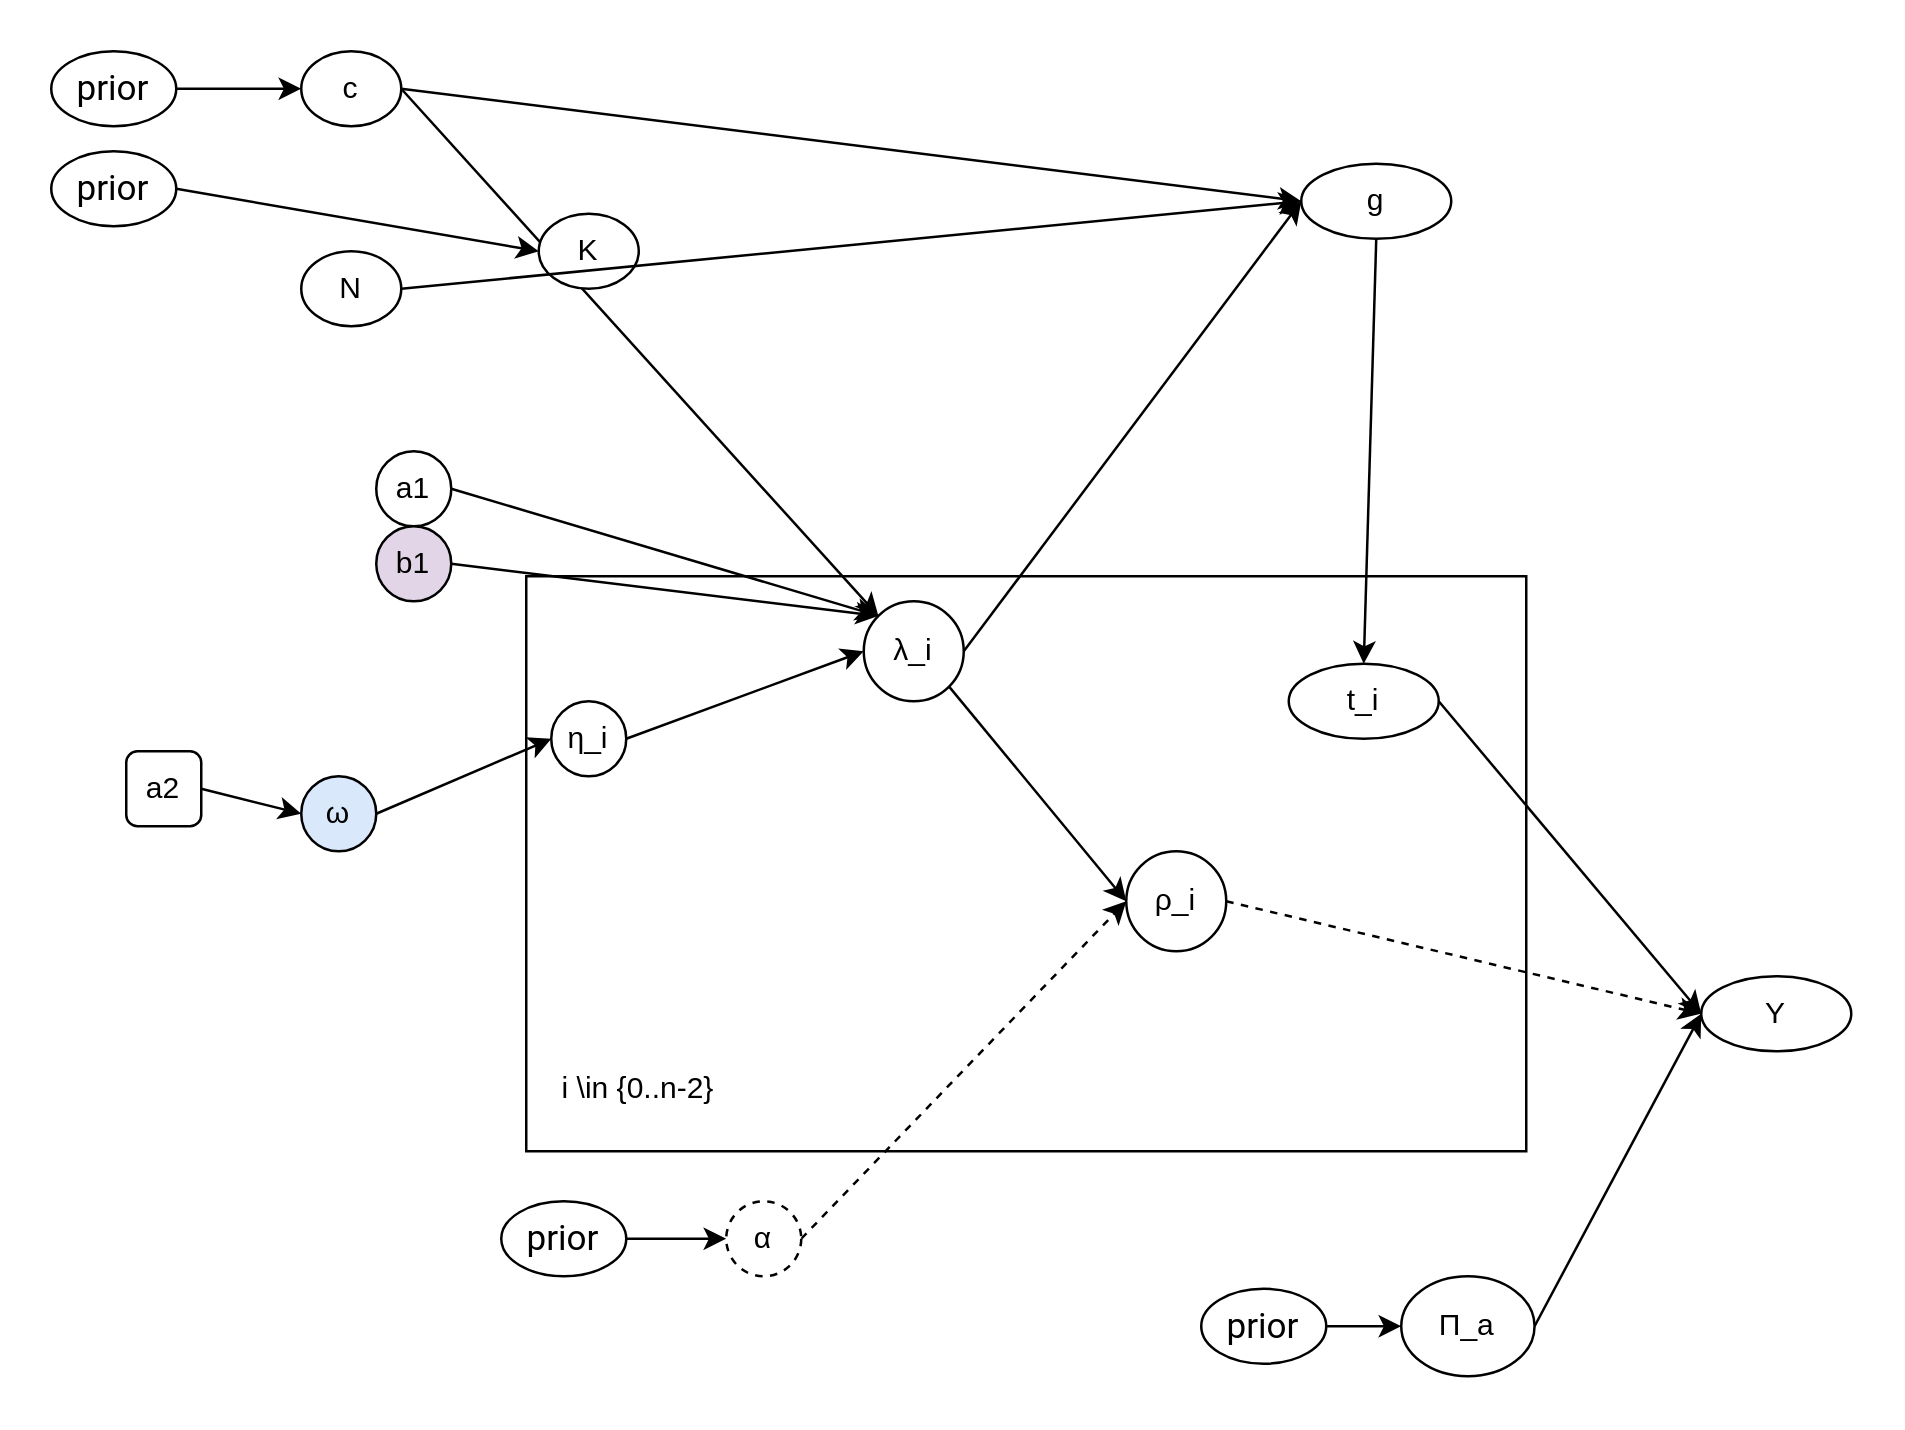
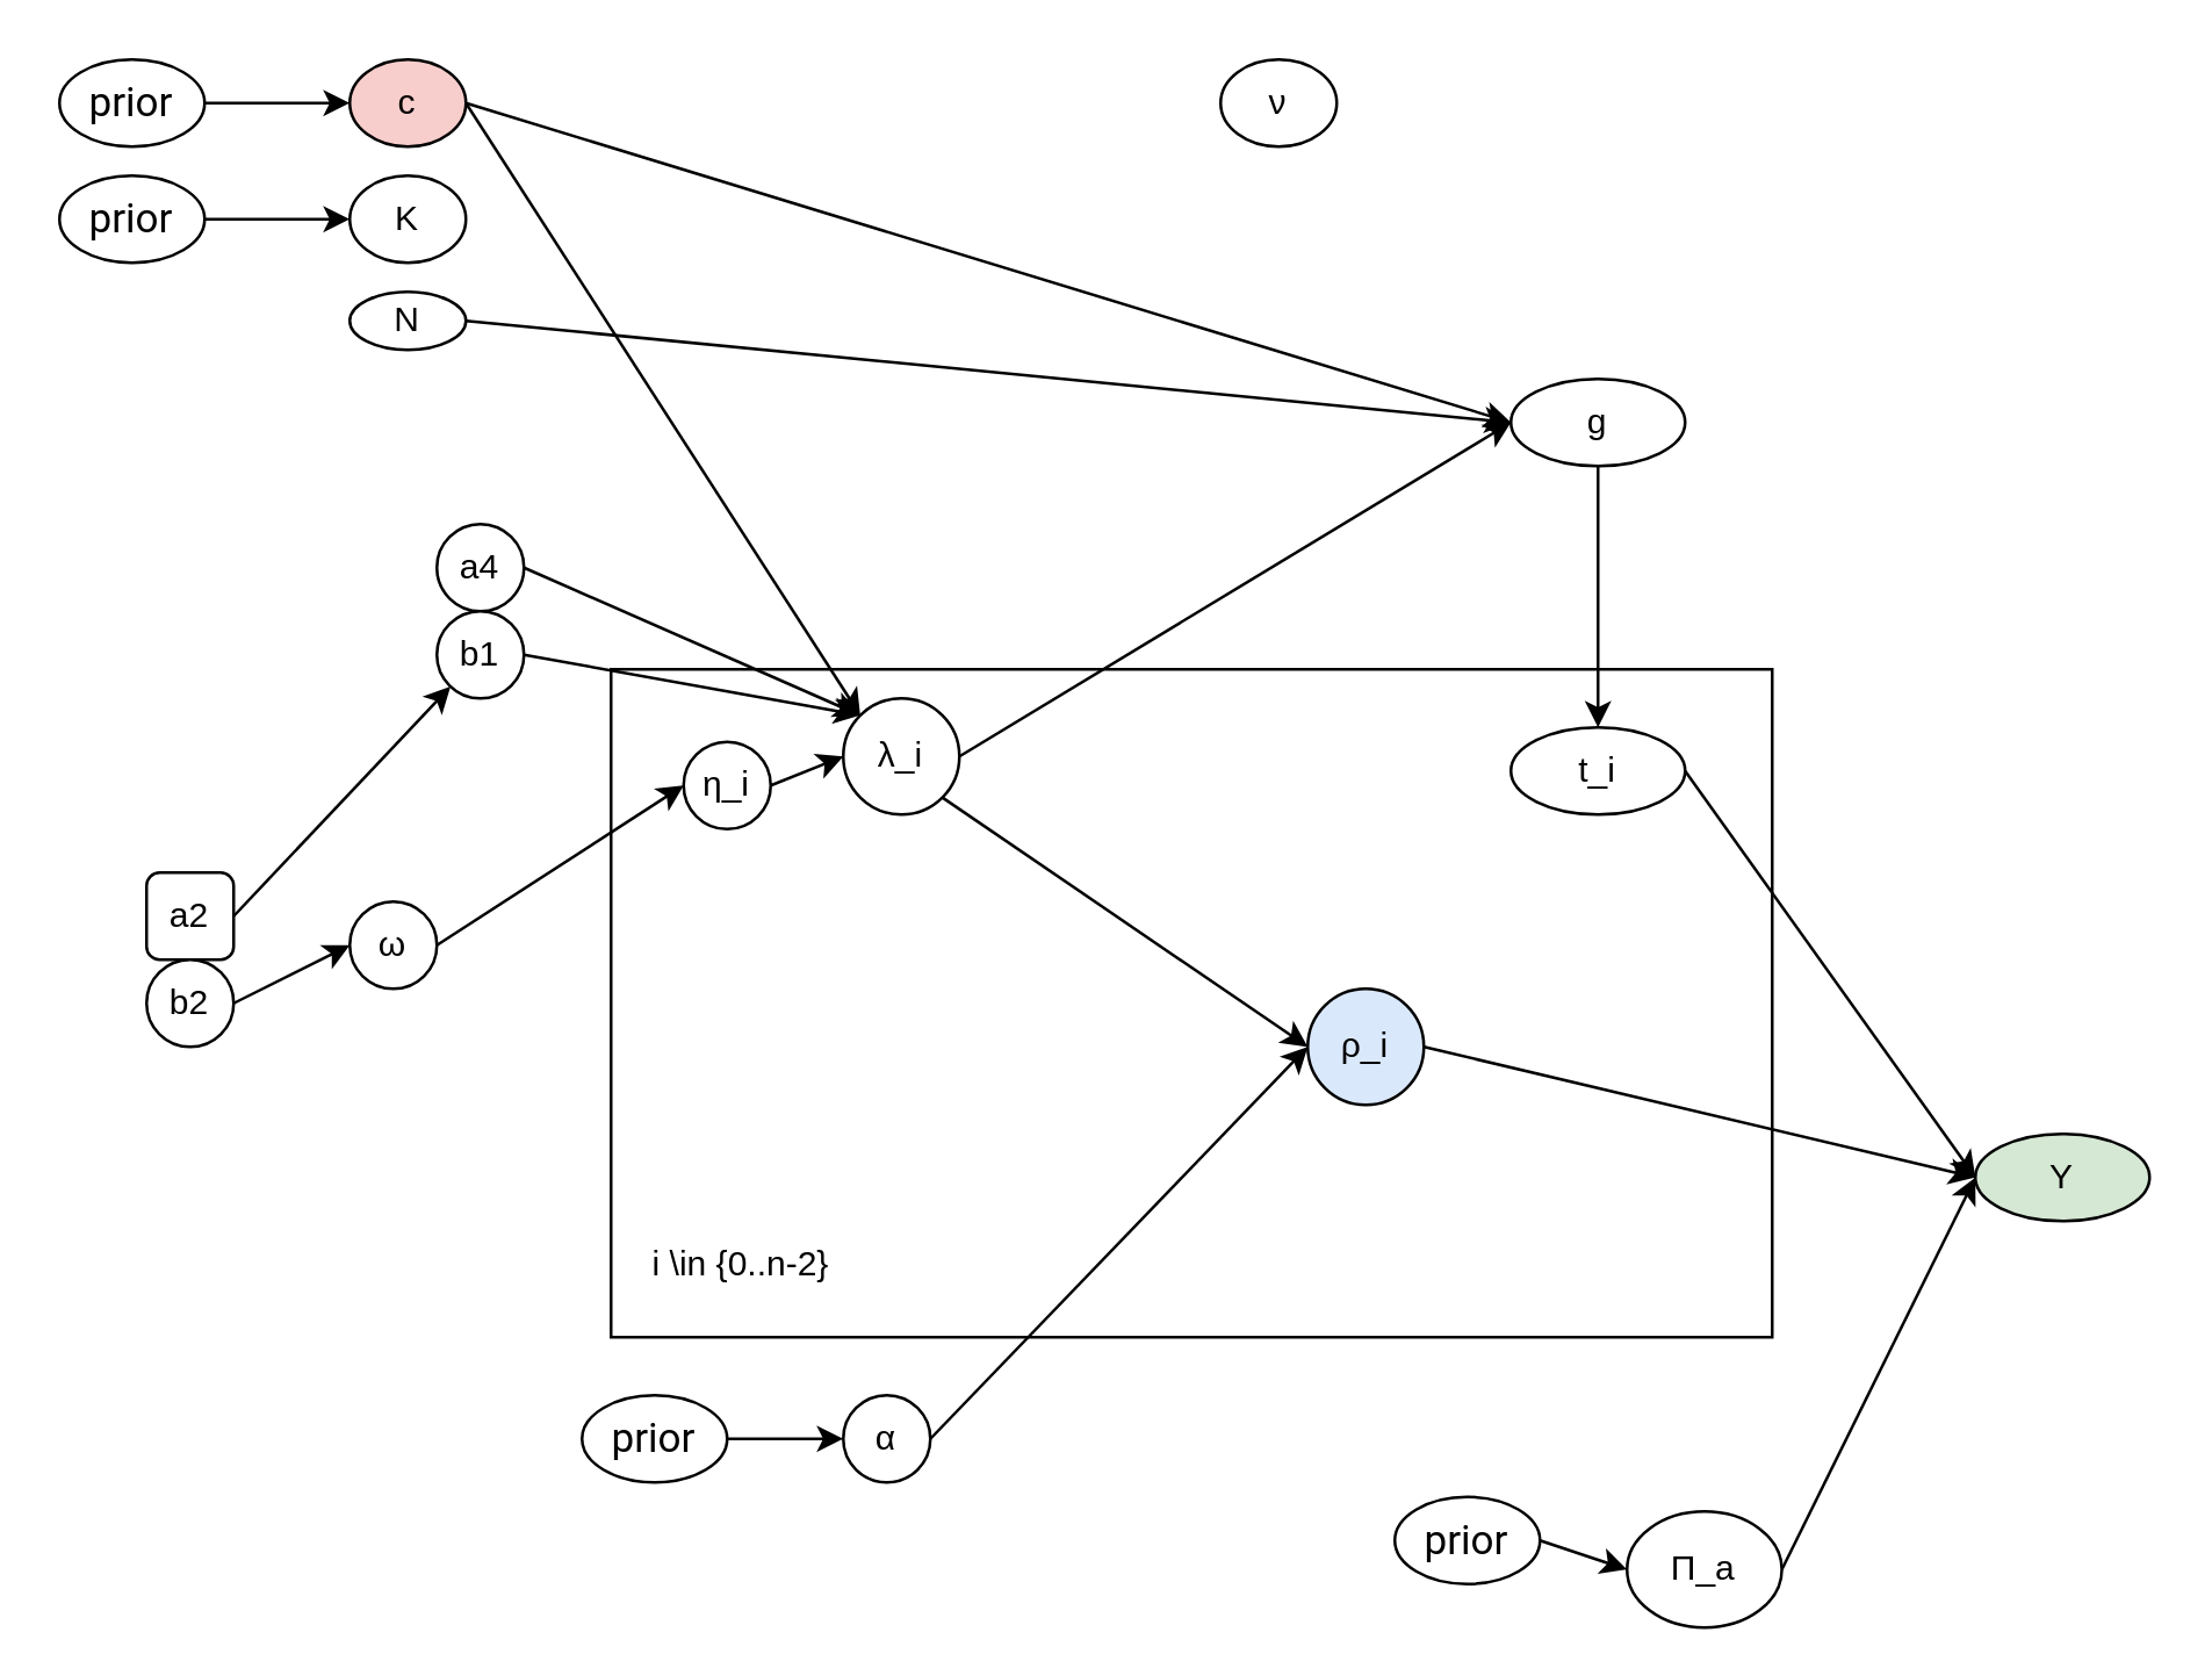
  <mxCell id="0" />
  <mxCell id="1" parent="0" />
  <mxCell id="2" value="" style="rounded=0;whiteSpace=wrap;html=1;" parent="1" vertex="1"><mxGeometry x="210" y="230" width="400" height="230" as="geometry" /></mxCell>
  <mxCell id="3" style="edgeStyle=none;rounded=0;orthogonalLoop=1;jettySize=auto;html=1;exitX=1;exitY=0.5;exitDx=0;exitDy=0;entryX=0;entryY=0.5;entryDx=0;entryDy=0;" parent="1" source="5" target="15" edge="1"><mxGeometry relative="1" as="geometry" /></mxCell>
  <mxCell id="4" style="edgeStyle=none;rounded=0;orthogonalLoop=1;jettySize=auto;html=1;exitX=1;exitY=0.5;exitDx=0;exitDy=0;entryX=0;entryY=0;entryDx=0;entryDy=0;" parent="1" source="5" target="22" edge="1"><mxGeometry relative="1" as="geometry"><mxPoint x="310" y="180" as="targetPoint" /></mxGeometry></mxCell>
- <mxCell id="5" value="c" style="ellipse;whiteSpace=wrap;html=1;" parent="1" vertex="1"><mxGeometry x="120" y="20" width="40" height="30" as="geometry" /></mxCell>
- <mxCell id="6" value="K" style="ellipse;whiteSpace=wrap;html=1;" parent="1" vertex="1"><mxGeometry x="215" y="85" width="40" height="30" as="geometry" /></mxCell>
+ <mxCell id="5" value="c" style="ellipse;whiteSpace=wrap;html=1;fillColor=#f8cecc;" parent="1" vertex="1"><mxGeometry x="120" y="20" width="40" height="30" as="geometry" /></mxCell>
+ <mxCell id="6" value="K" style="ellipse;whiteSpace=wrap;html=1;" parent="1" vertex="1"><mxGeometry x="120" y="60" width="40" height="30" as="geometry" /></mxCell>
  <mxCell id="7" style="edgeStyle=none;rounded=0;orthogonalLoop=1;jettySize=auto;html=1;exitX=1;exitY=0.5;exitDx=0;exitDy=0;entryX=0;entryY=0.5;entryDx=0;entryDy=0;" parent="1" source="8" target="15" edge="1"><mxGeometry relative="1" as="geometry"><mxPoint x="400" y="195" as="targetPoint" /></mxGeometry></mxCell>
- <mxCell id="8" value="N" style="ellipse;whiteSpace=wrap;html=1;" parent="1" vertex="1"><mxGeometry x="120" y="100" width="40" height="30" as="geometry" /></mxCell>
+ <mxCell id="8" value="N" style="ellipse;whiteSpace=wrap;html=1;" parent="1" vertex="1"><mxGeometry x="120" y="100" width="40" height="20" as="geometry" /></mxCell>
  <mxCell id="9" style="edgeStyle=none;rounded=0;orthogonalLoop=1;jettySize=auto;html=1;exitX=1;exitY=0.5;exitDx=0;exitDy=0;entryX=0;entryY=0.5;entryDx=0;entryDy=0;" parent="1" source="10" target="13" edge="1"><mxGeometry relative="1" as="geometry" /></mxCell>
- <mxCell id="10" value="Π_a" style="ellipse;whiteSpace=wrap;html=1;" parent="1" vertex="1"><mxGeometry x="560" y="510" width="53.33" height="40" as="geometry" /></mxCell>
- <mxCell id="11" style="edgeStyle=none;rounded=0;orthogonalLoop=1;jettySize=auto;html=1;exitX=1;exitY=0.5;exitDx=0;exitDy=0;entryX=0;entryY=0.5;entryDx=0;entryDy=0;dashed=1;" parent="1" source="12" target="37" edge="1"><mxGeometry relative="1" as="geometry" /></mxCell>
- <mxCell id="12" value="α" style="ellipse;whiteSpace=wrap;html=1;dashed=1;" parent="1" vertex="1"><mxGeometry x="290" y="480" width="30" height="30" as="geometry" /></mxCell>
- <mxCell id="13" value="Y" style="ellipse;whiteSpace=wrap;html=1;" parent="1" vertex="1"><mxGeometry x="680" y="390" width="60" height="30" as="geometry" /></mxCell>
+ <mxCell id="10" value="Π_a" style="ellipse;whiteSpace=wrap;html=1;" parent="1" vertex="1"><mxGeometry x="560" y="520" width="53.33" height="40" as="geometry" /></mxCell>
+ <mxCell id="11" style="edgeStyle=none;rounded=0;orthogonalLoop=1;jettySize=auto;html=1;exitX=1;exitY=0.5;exitDx=0;exitDy=0;entryX=0;entryY=0.5;entryDx=0;entryDy=0;" parent="1" source="12" target="37" edge="1"><mxGeometry relative="1" as="geometry" /></mxCell>
+ <mxCell id="12" value="α" style="ellipse;whiteSpace=wrap;html=1;" parent="1" vertex="1"><mxGeometry x="290" y="480" width="30" height="30" as="geometry" /></mxCell>
+ <mxCell id="13" value="Y" style="ellipse;whiteSpace=wrap;html=1;fillColor=#d5e8d4;" parent="1" vertex="1"><mxGeometry x="680" y="390" width="60" height="30" as="geometry" /></mxCell>
  <mxCell id="14" style="edgeStyle=none;rounded=0;orthogonalLoop=1;jettySize=auto;html=1;exitX=0.5;exitY=1;exitDx=0;exitDy=0;entryX=0.5;entryY=0;entryDx=0;entryDy=0;" parent="1" source="15" target="41" edge="1"><mxGeometry relative="1" as="geometry" /></mxCell>
- <mxCell id="15" value="g" style="ellipse;whiteSpace=wrap;html=1;" parent="1" vertex="1"><mxGeometry x="520" y="65" width="60" height="30" as="geometry" /></mxCell>
+ <mxCell id="15" value="g" style="ellipse;whiteSpace=wrap;html=1;" parent="1" vertex="1"><mxGeometry x="520" y="130" width="60" height="30" as="geometry" /></mxCell>
  <mxCell id="16" style="edgeStyle=none;rounded=0;orthogonalLoop=1;jettySize=auto;html=1;exitX=1;exitY=0.5;exitDx=0;exitDy=0;entryX=0;entryY=0.5;entryDx=0;entryDy=0;" parent="1" source="17" target="5" edge="1"><mxGeometry relative="1" as="geometry" /></mxCell>
  <mxCell id="17" value="&lt;div style=&quot;text-align: left;&quot;&gt;&lt;font face=&quot;Roboto, arial, sans-serif&quot;&gt;&lt;span style=&quot;font-size: 14px;&quot;&gt;prior&lt;/span&gt;&lt;/font&gt;&lt;br&gt;&lt;/div&gt;" style="ellipse;whiteSpace=wrap;html=1;" parent="1" vertex="1"><mxGeometry x="20" y="20" width="50" height="30" as="geometry" /></mxCell>
  <mxCell id="18" style="edgeStyle=none;rounded=0;orthogonalLoop=1;jettySize=auto;html=1;exitX=1;exitY=0.5;exitDx=0;exitDy=0;entryX=0;entryY=0.5;entryDx=0;entryDy=0;" parent="1" source="19" target="6" edge="1"><mxGeometry relative="1" as="geometry" /></mxCell>
  <mxCell id="19" value="&lt;div style=&quot;text-align: left;&quot;&gt;&lt;font face=&quot;Roboto, arial, sans-serif&quot;&gt;&lt;span style=&quot;font-size: 14px;&quot;&gt;prior&lt;/span&gt;&lt;/font&gt;&lt;/div&gt;" style="ellipse;whiteSpace=wrap;html=1;" parent="1" vertex="1"><mxGeometry x="20" y="60" width="50" height="30" as="geometry" /></mxCell>
  <mxCell id="20" style="edgeStyle=none;rounded=0;orthogonalLoop=1;jettySize=auto;html=1;exitX=1;exitY=0.5;exitDx=0;exitDy=0;entryX=0;entryY=0.5;entryDx=0;entryDy=0;" parent="1" source="22" target="15" edge="1"><mxGeometry relative="1" as="geometry" /></mxCell>
  <mxCell id="21" style="edgeStyle=none;rounded=0;orthogonalLoop=1;jettySize=auto;html=1;exitX=1;exitY=1;exitDx=0;exitDy=0;entryX=0;entryY=0.5;entryDx=0;entryDy=0;" parent="1" source="22" target="37" edge="1"><mxGeometry relative="1" as="geometry" /></mxCell>
- <mxCell id="22" value="λ_i" style="ellipse;whiteSpace=wrap;html=1;" parent="1" vertex="1"><mxGeometry x="345" y="240" width="40" height="40" as="geometry" /></mxCell>
+ <mxCell id="22" value="λ_i" style="ellipse;whiteSpace=wrap;html=1;" parent="1" vertex="1"><mxGeometry x="290" y="240" width="40" height="40" as="geometry" /></mxCell>
  <mxCell id="23" style="edgeStyle=none;rounded=0;orthogonalLoop=1;jettySize=auto;html=1;exitX=1;exitY=0.5;exitDx=0;exitDy=0;entryX=0;entryY=0;entryDx=0;entryDy=0;" parent="1" source="24" target="22" edge="1"><mxGeometry relative="1" as="geometry" /></mxCell>
- <mxCell id="24" value="a1" style="ellipse;whiteSpace=wrap;html=1;" parent="1" vertex="1"><mxGeometry x="150" y="180" width="30" height="30" as="geometry" /></mxCell>
+ <mxCell id="24" value="a4" style="ellipse;whiteSpace=wrap;html=1;" parent="1" vertex="1"><mxGeometry x="150" y="180" width="30" height="30" as="geometry" /></mxCell>
  <mxCell id="25" style="edgeStyle=none;rounded=0;orthogonalLoop=1;jettySize=auto;html=1;exitX=1;exitY=0.5;exitDx=0;exitDy=0;entryX=0;entryY=0;entryDx=0;entryDy=0;" parent="1" source="26" target="22" edge="1"><mxGeometry relative="1" as="geometry"><mxPoint x="230" y="290" as="targetPoint" /></mxGeometry></mxCell>
- <mxCell id="26" value="b1" style="ellipse;whiteSpace=wrap;html=1;fillColor=#e1d5e7;" parent="1" vertex="1"><mxGeometry x="150" y="210" width="30" height="30" as="geometry" /></mxCell>
+ <mxCell id="26" value="b1" style="ellipse;whiteSpace=wrap;html=1;" parent="1" vertex="1"><mxGeometry x="150" y="210" width="30" height="30" as="geometry" /></mxCell>
  <mxCell id="27" style="edgeStyle=none;rounded=0;orthogonalLoop=1;jettySize=auto;html=1;exitX=1;exitY=0.5;exitDx=0;exitDy=0;entryX=0;entryY=0.5;entryDx=0;entryDy=0;" parent="1" source="28" target="22" edge="1"><mxGeometry relative="1" as="geometry" /></mxCell>
- <mxCell id="28" value="η_i" style="ellipse;whiteSpace=wrap;html=1;" parent="1" vertex="1"><mxGeometry x="220" y="280" width="30" height="30" as="geometry" /></mxCell>
+ <mxCell id="28" value="η_i" style="ellipse;whiteSpace=wrap;html=1;" parent="1" vertex="1"><mxGeometry x="235" y="255" width="30" height="30" as="geometry" /></mxCell>
  <mxCell id="29" style="edgeStyle=none;rounded=0;orthogonalLoop=1;jettySize=auto;html=1;exitX=1;exitY=0.5;exitDx=0;exitDy=0;entryX=0;entryY=0.5;entryDx=0;entryDy=0;" parent="1" source="30" target="28" edge="1"><mxGeometry relative="1" as="geometry" /></mxCell>
- <mxCell id="30" value="ω" style="ellipse;whiteSpace=wrap;html=1;fillColor=#dae8fc;" parent="1" vertex="1"><mxGeometry x="120" y="310" width="30" height="30" as="geometry" /></mxCell>
- <mxCell id="31" style="edgeStyle=none;rounded=0;orthogonalLoop=1;jettySize=auto;html=1;exitX=1;exitY=0.5;exitDx=0;exitDy=0;entryX=0;entryY=0.5;entryDx=0;entryDy=0;" parent="1" source="32" target="30" edge="1"><mxGeometry relative="1" as="geometry" /></mxCell>
+ <mxCell id="30" value="ω" style="ellipse;whiteSpace=wrap;html=1;" parent="1" vertex="1"><mxGeometry x="120" y="310" width="30" height="30" as="geometry" /></mxCell>
+ <mxCell id="31" style="edgeStyle=none;rounded=0;orthogonalLoop=1;jettySize=auto;html=1;exitX=1;exitY=0.5;exitDx=0;exitDy=0;" parent="1" source="32" target="26" edge="1"><mxGeometry relative="1" as="geometry" /></mxCell>
  <mxCell id="32" value="a2" style="whiteSpace=wrap;html=1;rounded=1;" parent="1" vertex="1"><mxGeometry x="50" y="300" width="30" height="30" as="geometry" /></mxCell>
+ <mxCell id="33" style="edgeStyle=none;rounded=0;orthogonalLoop=1;jettySize=auto;html=1;exitX=1;exitY=0.5;exitDx=0;exitDy=0;entryX=0;entryY=0.5;entryDx=0;entryDy=0;" parent="1" source="34" target="30" edge="1"><mxGeometry relative="1" as="geometry" /></mxCell>
+ <mxCell id="34" value="b2" style="ellipse;whiteSpace=wrap;html=1;" parent="1" vertex="1"><mxGeometry x="50" y="330" width="30" height="30" as="geometry" /></mxCell>
  <mxCell id="35" value="i \in {0..n-2}" style="text;html=1;align=center;verticalAlign=middle;whiteSpace=wrap;rounded=0;" parent="1" vertex="1"><mxGeometry x="220" y="420" width="70" height="30" as="geometry" /></mxCell>
- <mxCell id="36" style="edgeStyle=none;rounded=0;orthogonalLoop=1;jettySize=auto;html=1;exitX=1;exitY=0.5;exitDx=0;exitDy=0;entryX=0;entryY=0.5;entryDx=0;entryDy=0;dashed=1;" parent="1" source="37" target="13" edge="1"><mxGeometry relative="1" as="geometry" /></mxCell>
- <mxCell id="37" value="ρ_i" style="ellipse;whiteSpace=wrap;html=1;" parent="1" vertex="1"><mxGeometry x="450" y="340" width="40" height="40" as="geometry" /></mxCell>
+ <mxCell id="36" style="edgeStyle=none;rounded=0;orthogonalLoop=1;jettySize=auto;html=1;exitX=1;exitY=0.5;exitDx=0;exitDy=0;entryX=0;entryY=0.5;entryDx=0;entryDy=0;" parent="1" source="37" target="13" edge="1"><mxGeometry relative="1" as="geometry" /></mxCell>
+ <mxCell id="37" value="ρ_i" style="ellipse;whiteSpace=wrap;html=1;fillColor=#dae8fc;" parent="1" vertex="1"><mxGeometry x="450" y="340" width="40" height="40" as="geometry" /></mxCell>
  <mxCell id="38" style="edgeStyle=none;rounded=0;orthogonalLoop=1;jettySize=auto;html=1;exitX=1;exitY=0.5;exitDx=0;exitDy=0;entryX=0;entryY=0.5;entryDx=0;entryDy=0;" parent="1" source="39" target="12" edge="1"><mxGeometry relative="1" as="geometry" /></mxCell>
  <mxCell id="39" value="&lt;div style=&quot;text-align: left;&quot;&gt;&lt;font face=&quot;Roboto, arial, sans-serif&quot;&gt;&lt;span style=&quot;font-size: 14px;&quot;&gt;prior&lt;/span&gt;&lt;/font&gt;&lt;br&gt;&lt;/div&gt;" style="ellipse;whiteSpace=wrap;html=1;" parent="1" vertex="1"><mxGeometry x="200" y="480" width="50" height="30" as="geometry" /></mxCell>
  <mxCell id="40" style="edgeStyle=none;rounded=0;orthogonalLoop=1;jettySize=auto;html=1;exitX=1;exitY=0.5;exitDx=0;exitDy=0;entryX=0;entryY=0.5;entryDx=0;entryDy=0;" parent="1" source="41" target="13" edge="1"><mxGeometry relative="1" as="geometry" /></mxCell>
- <mxCell id="41" value="t_i" style="ellipse;whiteSpace=wrap;html=1;" parent="1" vertex="1"><mxGeometry x="515" y="265" width="60" height="30" as="geometry" /></mxCell>
+ <mxCell id="41" value="t_i" style="ellipse;whiteSpace=wrap;html=1;" parent="1" vertex="1"><mxGeometry x="520" y="250" width="60" height="30" as="geometry" /></mxCell>
  <mxCell id="42" style="edgeStyle=none;rounded=0;orthogonalLoop=1;jettySize=auto;html=1;exitX=1;exitY=0.5;exitDx=0;exitDy=0;entryX=0;entryY=0.5;entryDx=0;entryDy=0;" parent="1" source="43" target="10" edge="1"><mxGeometry relative="1" as="geometry" /></mxCell>
  <mxCell id="43" value="&lt;div style=&quot;text-align: left;&quot;&gt;&lt;font face=&quot;Roboto, arial, sans-serif&quot;&gt;&lt;span style=&quot;font-size: 14px;&quot;&gt;prior&lt;/span&gt;&lt;/font&gt;&lt;br&gt;&lt;/div&gt;" style="ellipse;whiteSpace=wrap;html=1;" parent="1" vertex="1"><mxGeometry x="480" y="515" width="50" height="30" as="geometry" /></mxCell>
+ <mxCell id="44" value="ν" style="ellipse;whiteSpace=wrap;html=1;" vertex="1" parent="1"><mxGeometry x="420" y="20" width="40" height="30" as="geometry" /></mxCell>
